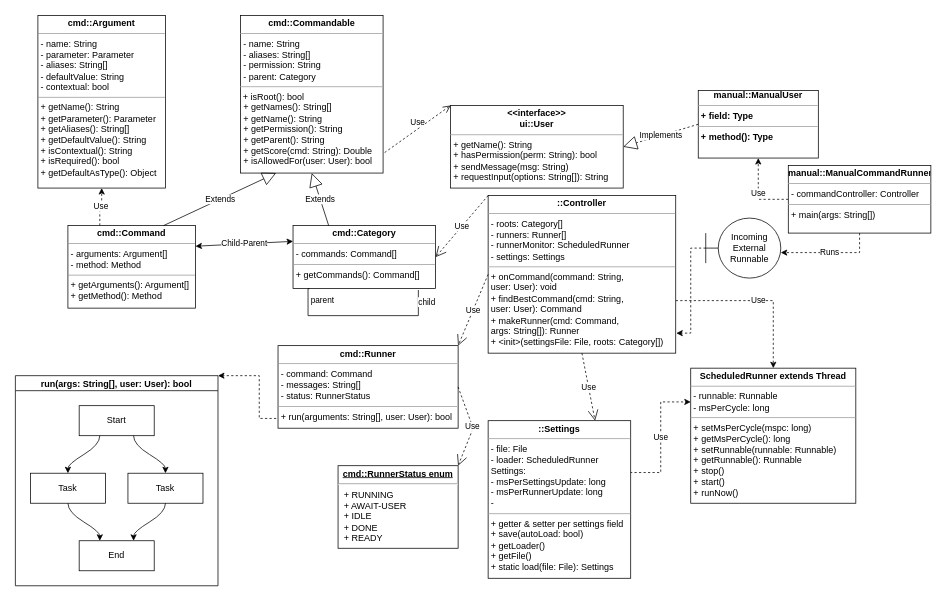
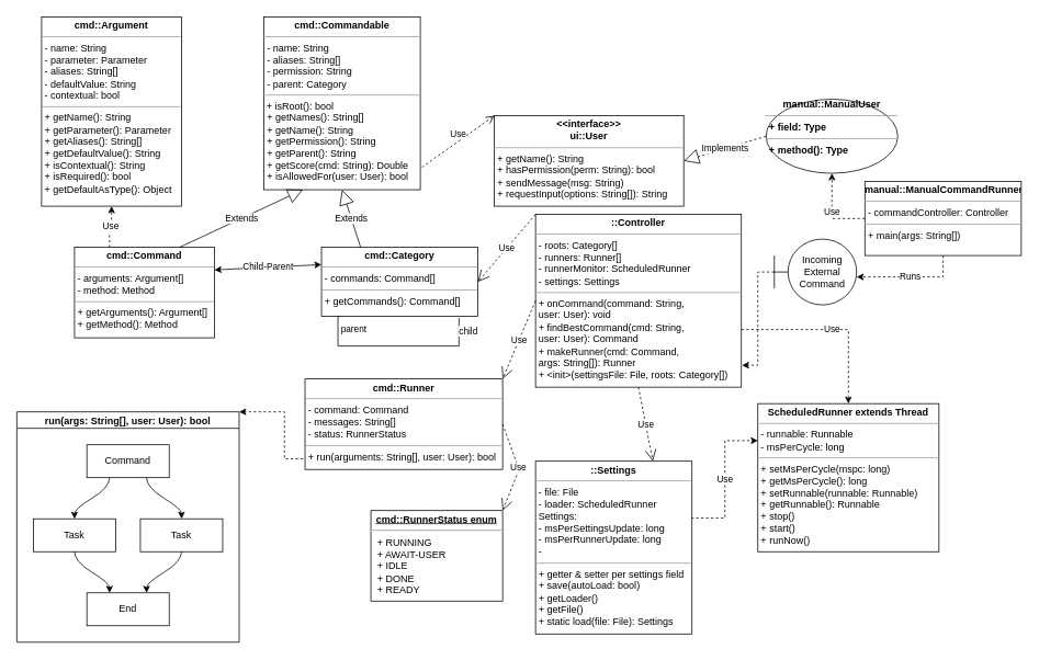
  <mxCell id="0" />
  <mxCell id="1" parent="0" />
  <mxCell id="2" value="&lt;p style=&quot;margin: 0px ; margin-top: 4px ; text-align: center&quot;&gt;&lt;b&gt;cmd::Commandable&lt;/b&gt;&lt;br&gt;&lt;/p&gt;&lt;hr size=&quot;1&quot;&gt;&lt;p style=&quot;margin: 0px ; margin-left: 4px&quot;&gt;- name: String&lt;br&gt;- aliases: String[]&lt;/p&gt;&lt;p style=&quot;margin: 0px ; margin-left: 4px&quot;&gt;- permission: String&lt;/p&gt;&lt;p style=&quot;margin: 0px ; margin-left: 4px&quot;&gt;- parent: Category&lt;br&gt;&lt;/p&gt;&lt;hr size=&quot;1&quot;&gt;&amp;nbsp;+ isRoot(): bool&lt;br&gt;&lt;p style=&quot;margin: 0px ; margin-left: 4px&quot;&gt;+ getNames(): String[]&lt;br&gt;+ getName(): String&lt;/p&gt;&lt;p style=&quot;margin: 0px ; margin-left: 4px&quot;&gt;+ getPermission(): String&lt;/p&gt;&lt;p style=&quot;margin: 0px ; margin-left: 4px&quot;&gt;+ getParent(): String&lt;br&gt;+ getScore(cmd: String): Double&lt;br&gt;&lt;/p&gt;&lt;p style=&quot;margin: 0px ; margin-left: 4px&quot;&gt;+ isAllowedFor(user: User): bool&lt;/p&gt;" style="verticalAlign=top;align=left;overflow=fill;fontSize=12;fontFamily=Helvetica;html=1;" parent="1" vertex="1"><mxGeometry x="320" width="190" height="210" as="geometry" y="20" /></mxCell>
  <mxCell id="3" value="&lt;p style=&quot;margin: 0px ; margin-top: 4px ; text-align: center&quot;&gt;&lt;b&gt;&amp;lt;&amp;lt;interface&amp;gt;&amp;gt;&lt;br&gt;ui::User&lt;/b&gt;&lt;/p&gt;&lt;hr size=&quot;1&quot;&gt;&lt;p style=&quot;margin: 0px ; margin-left: 4px&quot;&gt;+ getName(): String&lt;/p&gt;&lt;p style=&quot;margin: 0px ; margin-left: 4px&quot;&gt;+ hasPermission(perm: String): bool&lt;br&gt;+ sendMessage(msg: String)&lt;br&gt;+ requestInput(options: String[]): String&lt;/p&gt;" style="verticalAlign=top;align=left;overflow=fill;fontSize=12;fontFamily=Helvetica;html=1;" parent="1" vertex="1"><mxGeometry x="600" y="140" width="230" height="110" as="geometry" /></mxCell>
  <mxCell id="4" value="Use" style="edgeStyle=orthogonalEdgeStyle;rounded=0;orthogonalLoop=1;jettySize=auto;html=1;entryX=0.5;entryY=1;entryDx=0;entryDy=0;exitX=0.25;exitY=0;exitDx=0;exitDy=0;dashed=1;" parent="1" source="5" target="6" edge="1"><mxGeometry relative="1" as="geometry"><mxPoint x="70" y="220" as="targetPoint" /></mxGeometry></mxCell>
  <mxCell id="5" value="&lt;p style=&quot;margin: 0px ; margin-top: 4px ; text-align: center&quot;&gt;&lt;b&gt;cmd::Command&lt;/b&gt;&lt;/p&gt;&lt;hr size=&quot;1&quot;&gt;&lt;p style=&quot;margin: 0px ; margin-left: 4px&quot;&gt;- arguments: Argument[]&lt;br&gt;- method: Method&lt;br&gt;&lt;/p&gt;&lt;hr size=&quot;1&quot;&gt;&lt;p style=&quot;margin: 0px ; margin-left: 4px&quot;&gt;+ getArguments(): Argument[]&lt;br&gt;+ getMethod(): Method&lt;/p&gt;" style="verticalAlign=top;align=left;overflow=fill;fontSize=12;fontFamily=Helvetica;html=1;" parent="1" vertex="1"><mxGeometry x="90" y="300" width="170" height="110" as="geometry" /></mxCell>
  <mxCell id="6" value="&lt;p style=&quot;margin: 0px ; margin-top: 4px ; text-align: center&quot;&gt;&lt;b&gt;cmd::Argument&lt;/b&gt;&lt;/p&gt;&lt;hr size=&quot;1&quot;&gt;&lt;p style=&quot;margin: 0px ; margin-left: 4px&quot;&gt;- name: String&lt;/p&gt;&lt;p style=&quot;margin: 0px ; margin-left: 4px&quot;&gt;- parameter: Parameter&lt;br&gt;- aliases: String[]&lt;br&gt;- defaultValue: String&lt;br&gt;- contextual: bool&lt;/p&gt;&lt;hr size=&quot;1&quot;&gt;&lt;p style=&quot;margin: 0px ; margin-left: 4px&quot;&gt;+ getName(): String&lt;br&gt;+ getParameter(): Parameter&lt;br&gt;+ getAliases(): String[]&lt;br&gt;+ getDefaultValue(): String&lt;br&gt;+ isContextual(): String&lt;br&gt;+ isRequired(): bool&lt;br&gt;+ getDefaultAsType(): Object&lt;br&gt;&lt;/p&gt;" style="verticalAlign=top;align=left;overflow=fill;fontSize=12;fontFamily=Helvetica;html=1;" parent="1" vertex="1"><mxGeometry x="50" width="170" height="230" as="geometry" y="20" /></mxCell>
  <mxCell id="7" value="&lt;p style=&quot;margin: 0px ; margin-top: 4px ; text-align: center&quot;&gt;&lt;b&gt;cmd::Category&lt;/b&gt;&lt;/p&gt;&lt;hr size=&quot;1&quot;&gt;&lt;p style=&quot;margin: 0px ; margin-left: 4px&quot;&gt;- commands: Command[]&lt;br&gt;&lt;/p&gt;&lt;hr size=&quot;1&quot;&gt;&lt;p style=&quot;margin: 0px ; margin-left: 4px&quot;&gt;+ getCommands(): Command[]&lt;/p&gt;" style="verticalAlign=top;align=left;overflow=fill;fontSize=12;fontFamily=Helvetica;html=1;" parent="1" vertex="1"><mxGeometry x="390" y="300" width="190" height="84" as="geometry" /></mxCell>
  <mxCell id="8" value="Child-Parent" style="endArrow=classic;startArrow=classic;html=1;rounded=0;exitX=1;exitY=0.25;exitDx=0;exitDy=0;entryX=0;entryY=0.25;entryDx=0;entryDy=0;" parent="1" source="5" target="7" edge="1"><mxGeometry width="50" height="50" relative="1" as="geometry"><mxPoint x="320" y="390" as="sourcePoint" /><mxPoint x="370" y="340" as="targetPoint" /></mxGeometry></mxCell>
  <mxCell id="9" value="Use" style="html=1;verticalAlign=bottom;endArrow=open;dashed=1;endSize=8;rounded=0;entryX=0;entryY=0;entryDx=0;entryDy=0;exitX=1.011;exitY=0.87;exitDx=0;exitDy=0;exitPerimeter=0;" parent="1" source="2" target="3" edge="1"><mxGeometry relative="1" as="geometry"><mxPoint x="610" y="200" as="sourcePoint" /><mxPoint x="530" y="200" as="targetPoint" /></mxGeometry></mxCell>
  <mxCell id="10" style="edgeStyle=orthogonalEdgeStyle;rounded=0;orthogonalLoop=1;jettySize=auto;html=1;entryX=0.75;entryY=0;entryDx=0;entryDy=0;" parent="1" source="7" target="7" edge="1"><mxGeometry relative="1" as="geometry"><Array as="points"><mxPoint x="500" y="380" /><mxPoint x="500" y="380" /></Array></mxGeometry></mxCell>
  <mxCell id="11" value="" style="endArrow=none;html=1;edgeStyle=orthogonalEdgeStyle;rounded=0;entryX=0.879;entryY=1.022;entryDx=0;entryDy=0;entryPerimeter=0;exitX=0.116;exitY=1;exitDx=0;exitDy=0;exitPerimeter=0;" parent="1" source="7" target="7" edge="1"><mxGeometry relative="1" as="geometry"><mxPoint x="410" y="420" as="sourcePoint" /><mxPoint x="580" y="440" as="targetPoint" /><Array as="points"><mxPoint x="410" y="384" /><mxPoint x="410" y="420" /><mxPoint x="557" y="420" /></Array></mxGeometry></mxCell>
  <mxCell id="12" value="parent" style="edgeLabel;resizable=0;html=1;align=left;verticalAlign=bottom;" parent="11" connectable="0" vertex="1"><mxGeometry x="-1" relative="1" as="geometry"><mxPoint y="24" as="offset" /></mxGeometry></mxCell>
  <mxCell id="13" value="child" style="edgeLabel;resizable=0;html=1;align=right;verticalAlign=bottom;" parent="11" connectable="0" vertex="1"><mxGeometry x="1" relative="1" as="geometry"><mxPoint x="23" y="24" as="offset" /></mxGeometry></mxCell>
  <mxCell id="14" value="Extends" style="endArrow=block;endSize=16;endFill=0;html=1;rounded=0;exitX=0.75;exitY=0;exitDx=0;exitDy=0;entryX=0.25;entryY=1;entryDx=0;entryDy=0;" parent="1" source="5" target="2" edge="1"><mxGeometry width="160" relative="1" as="geometry"><mxPoint x="270" y="290" as="sourcePoint" /><mxPoint x="430" y="290" as="targetPoint" /></mxGeometry></mxCell>
  <mxCell id="15" value="Extends" style="endArrow=block;endSize=16;endFill=0;html=1;rounded=0;exitX=0.25;exitY=0;exitDx=0;exitDy=0;entryX=0.5;entryY=1;entryDx=0;entryDy=0;" parent="1" source="7" target="2" edge="1"><mxGeometry width="160" relative="1" as="geometry"><mxPoint x="272.5" y="314" as="sourcePoint" /><mxPoint x="377.5" y="260" as="targetPoint" /></mxGeometry></mxCell>
  <mxCell id="16" value="Use" style="edgeStyle=orthogonalEdgeStyle;rounded=0;orthogonalLoop=1;jettySize=auto;html=1;entryX=0.5;entryY=0;entryDx=0;entryDy=0;dashed=1;" parent="1" source="17" target="38" edge="1"><mxGeometry relative="1" as="geometry"><Array as="points"><mxPoint x="1030" y="400" /></Array></mxGeometry></mxCell>
  <mxCell id="17" value="&lt;p style=&quot;margin: 0px ; margin-top: 4px ; text-align: center&quot;&gt;&lt;b&gt;::Controller&lt;/b&gt;&lt;/p&gt;&lt;hr size=&quot;1&quot;&gt;&lt;p style=&quot;margin: 0px ; margin-left: 4px&quot;&gt;- roots: Category[]&lt;/p&gt;&lt;p style=&quot;margin: 0px ; margin-left: 4px&quot;&gt;- runners: Runner[]&lt;/p&gt;&lt;p style=&quot;margin: 0px ; margin-left: 4px&quot;&gt;- runnerMonitor: ScheduledRunner&lt;br&gt;&lt;/p&gt;&lt;p style=&quot;margin: 0px ; margin-left: 4px&quot;&gt;- settings: Settings&lt;br&gt;&lt;/p&gt;&lt;hr size=&quot;1&quot;&gt;&lt;p style=&quot;margin: 0px ; margin-left: 4px&quot;&gt;+ onCommand(command: String,&lt;br&gt; user: User): void&lt;/p&gt;&lt;p style=&quot;margin: 0px ; margin-left: 4px&quot;&gt;+ findBestCommand(cmd: String,&lt;/p&gt;&lt;p style=&quot;margin: 0px ; margin-left: 4px&quot;&gt;user: User): Command&lt;/p&gt;&lt;p style=&quot;margin: 0px ; margin-left: 4px&quot;&gt;+ makeRunner(cmd: Command,&lt;/p&gt;&lt;p style=&quot;margin: 0px ; margin-left: 4px&quot;&gt;args: String[]): Runner&lt;br&gt;+ &amp;lt;init&amp;gt;(settingsFile: File, roots: Category[])&lt;br&gt;&lt;/p&gt;" style="verticalAlign=top;align=left;overflow=fill;fontSize=12;fontFamily=Helvetica;html=1;" parent="1" vertex="1"><mxGeometry x="650" y="260" width="250" height="210" as="geometry" /></mxCell>
  <mxCell id="18" value="run(args: String[], user: User): bool" style="swimlane;startSize=20;horizontal=1;childLayout=flowLayout;flowOrientation=north;resizable=0;interRankCellSpacing=50;containerType=tree;" parent="1" vertex="1"><mxGeometry x="20" y="500" width="270" height="280" as="geometry" /></mxCell>
- <mxCell id="19" value="Start" style="whiteSpace=wrap;html=1;" parent="18" vertex="1"><mxGeometry x="85" y="40" width="100" height="40" as="geometry" /></mxCell>
+ <mxCell id="19" value="Command" style="whiteSpace=wrap;html=1;" parent="18" vertex="1"><mxGeometry x="85" y="40" width="100" height="40" as="geometry" /></mxCell>
  <mxCell id="20" value="Task" style="whiteSpace=wrap;html=1;" parent="18" vertex="1"><mxGeometry x="20" y="130" width="100" height="40" as="geometry" /></mxCell>
  <mxCell id="21" value="" style="html=1;curved=1;rounded=0;noEdgeStyle=1;orthogonal=1;" parent="18" source="19" target="20" edge="1"><mxGeometry relative="1" as="geometry"><Array as="points"><mxPoint x="112.5" y="92" /><mxPoint x="70" y="118" /></Array></mxGeometry></mxCell>
  <mxCell id="22" value="Task" style="whiteSpace=wrap;html=1;" parent="18" vertex="1"><mxGeometry x="150" y="130" width="100" height="40" as="geometry" /></mxCell>
  <mxCell id="23" value="" style="html=1;curved=1;rounded=0;noEdgeStyle=1;orthogonal=1;" parent="18" source="19" target="22" edge="1"><mxGeometry relative="1" as="geometry"><Array as="points"><mxPoint x="157.5" y="92" /><mxPoint x="200" y="118" /></Array></mxGeometry></mxCell>
  <mxCell id="24" value="End" style="whiteSpace=wrap;html=1;" parent="18" vertex="1"><mxGeometry x="85" y="220" width="100" height="40" as="geometry" /></mxCell>
  <mxCell id="25" value="" style="html=1;curved=1;rounded=0;noEdgeStyle=1;orthogonal=1;" parent="18" source="20" target="24" edge="1"><mxGeometry relative="1" as="geometry"><Array as="points"><mxPoint x="70" y="182" /><mxPoint x="112.5" y="208" /></Array></mxGeometry></mxCell>
  <mxCell id="26" value="" style="html=1;curved=1;rounded=0;noEdgeStyle=1;orthogonal=1;" parent="18" source="22" target="24" edge="1"><mxGeometry relative="1" as="geometry"><Array as="points"><mxPoint x="200" y="182" /><mxPoint x="157.5" y="208" /></Array></mxGeometry></mxCell>
  <mxCell id="27" value="Use" style="edgeStyle=orthogonalEdgeStyle;rounded=0;orthogonalLoop=1;jettySize=auto;html=1;entryX=0;entryY=0.25;entryDx=0;entryDy=0;dashed=1;exitX=0.995;exitY=0.329;exitDx=0;exitDy=0;exitPerimeter=0;" parent="1" source="28" target="38" edge="1"><mxGeometry relative="1" as="geometry" /></mxCell>
  <mxCell id="28" value="&lt;p style=&quot;margin: 0px ; margin-top: 4px ; text-align: center&quot;&gt;&lt;b&gt;::Settings&lt;/b&gt;&lt;/p&gt;&lt;hr size=&quot;1&quot;&gt;&lt;p style=&quot;margin: 0px ; margin-left: 4px&quot;&gt;- file: File&lt;/p&gt;&lt;p style=&quot;margin: 0px ; margin-left: 4px&quot;&gt;- loader: ScheduledRunner&lt;br&gt;Settings:&lt;br&gt;- msPerSettingsUpdate: long&lt;/p&gt;&lt;p style=&quot;margin: 0px ; margin-left: 4px&quot;&gt;- msPerRunnerUpdate: long&lt;/p&gt;&lt;p style=&quot;margin: 0px ; margin-left: 4px&quot;&gt;- &lt;br&gt;&lt;/p&gt;&lt;hr size=&quot;1&quot;&gt;&lt;p style=&quot;margin: 0px ; margin-left: 4px&quot;&gt;+ getter &amp;amp; setter per settings field&lt;br&gt;+ save(autoLoad: bool)&lt;/p&gt;&lt;p style=&quot;margin: 0px ; margin-left: 4px&quot;&gt;+ getLoader()&lt;br&gt;+ getFile()&lt;br&gt;+ static load(file: File): Settings&lt;br&gt;&lt;/p&gt;" style="verticalAlign=top;align=left;overflow=fill;fontSize=12;fontFamily=Helvetica;html=1;" parent="1" vertex="1"><mxGeometry x="650" y="560" width="190" height="210" as="geometry" /></mxCell>
  <mxCell id="29" value="Use" style="endArrow=open;endSize=12;dashed=1;html=1;rounded=0;entryX=0.75;entryY=0;entryDx=0;entryDy=0;exitX=0.5;exitY=1;exitDx=0;exitDy=0;" parent="1" source="17" target="28" edge="1"><mxGeometry width="160" relative="1" as="geometry"><mxPoint x="660" y="570" as="sourcePoint" /><mxPoint x="660" y="730" as="targetPoint" /></mxGeometry></mxCell>
  <mxCell id="30" value="Use" style="endArrow=open;endSize=12;dashed=1;html=1;rounded=0;exitX=0;exitY=0;exitDx=0;exitDy=0;entryX=1;entryY=0.5;entryDx=0;entryDy=0;" parent="1" source="17" target="7" edge="1"><mxGeometry width="160" relative="1" as="geometry"><mxPoint x="650" y="460" as="sourcePoint" /><mxPoint x="810" y="460" as="targetPoint" /></mxGeometry></mxCell>
  <mxCell id="31" style="edgeStyle=orthogonalEdgeStyle;rounded=0;orthogonalLoop=1;jettySize=auto;html=1;dashed=1;exitX=-0.01;exitY=0.882;exitDx=0;exitDy=0;exitPerimeter=0;entryX=1;entryY=0;entryDx=0;entryDy=0;" parent="1" source="32" target="18" edge="1"><mxGeometry relative="1" as="geometry"><Array as="points"><mxPoint x="345" y="557" /><mxPoint x="345" y="500" /></Array></mxGeometry></mxCell>
  <mxCell id="32" value="&lt;p style=&quot;margin: 0px ; margin-top: 4px ; text-align: center&quot;&gt;&lt;b&gt;cmd::Runner&lt;/b&gt;&lt;/p&gt;&lt;hr size=&quot;1&quot;&gt;&lt;p style=&quot;margin: 0px ; margin-left: 4px&quot;&gt;- command: Command&lt;/p&gt;&lt;p style=&quot;margin: 0px ; margin-left: 4px&quot;&gt;- messages: String[]&lt;/p&gt;&lt;p style=&quot;margin: 0px ; margin-left: 4px&quot;&gt;- status: RunnerStatus&lt;br&gt;&lt;/p&gt;&lt;hr size=&quot;1&quot;&gt;&lt;p style=&quot;margin: 0px ; margin-left: 4px&quot;&gt;+ run(arguments: String[], user: User): bool&lt;br&gt;&lt;/p&gt;" style="verticalAlign=top;align=left;overflow=fill;fontSize=12;fontFamily=Helvetica;html=1;" parent="1" vertex="1"><mxGeometry x="370" y="460" width="240" height="110" as="geometry" /></mxCell>
  <mxCell id="33" value="Use" style="endArrow=open;endSize=12;dashed=1;html=1;rounded=0;exitX=0;exitY=0.5;exitDx=0;exitDy=0;entryX=1;entryY=0;entryDx=0;entryDy=0;" parent="1" source="17" target="32" edge="1"><mxGeometry width="160" relative="1" as="geometry"><mxPoint x="670" y="480" as="sourcePoint" /><mxPoint x="590" y="359" as="targetPoint" /></mxGeometry></mxCell>
  <mxCell id="34" value="&lt;p style=&quot;margin: 0px ; margin-top: 4px ; text-align: center ; text-decoration: underline&quot;&gt;&lt;b&gt;cmd::RunnerStatus enum&lt;/b&gt;&lt;br&gt;&lt;/p&gt;&lt;hr&gt;&lt;p style=&quot;margin: 0px ; margin-left: 8px&quot;&gt;+ RUNNING&lt;br&gt;+ AWAIT-USER&lt;/p&gt;&lt;p style=&quot;margin: 0px ; margin-left: 8px&quot;&gt;+ IDLE&lt;/p&gt;&lt;p style=&quot;margin: 0px ; margin-left: 8px&quot;&gt;+ DONE&lt;/p&gt;&lt;p style=&quot;margin: 0px ; margin-left: 8px&quot;&gt;+ READY&lt;br&gt;&lt;/p&gt;" style="verticalAlign=top;align=left;overflow=fill;fontSize=12;fontFamily=Helvetica;html=1;" parent="1" vertex="1"><mxGeometry x="450" y="620" width="160" height="110" as="geometry" /></mxCell>
  <mxCell id="35" value="Use" style="endArrow=open;endSize=12;dashed=1;html=1;rounded=0;entryX=1;entryY=0;entryDx=0;entryDy=0;exitX=1;exitY=0.5;exitDx=0;exitDy=0;" parent="1" source="32" target="34" edge="1"><mxGeometry width="160" relative="1" as="geometry"><mxPoint x="630" y="560" as="sourcePoint" /><mxPoint x="620" y="470" as="targetPoint" /><Array as="points"><mxPoint x="630" y="570" /></Array></mxGeometry></mxCell>
  <mxCell id="36" style="edgeStyle=orthogonalEdgeStyle;rounded=0;orthogonalLoop=1;jettySize=auto;html=1;dashed=1;entryX=1.003;entryY=0.873;entryDx=0;entryDy=0;entryPerimeter=0;" parent="1" source="37" target="17" edge="1"><mxGeometry relative="1" as="geometry" /></mxCell>
- <mxCell id="37" value="Incoming External Runnable" style="shape=umlBoundary;whiteSpace=wrap;html=1;" parent="1" vertex="1"><mxGeometry x="940" y="290" width="100" height="80" as="geometry" /></mxCell>
+ <mxCell id="37" value="Incoming External Command" style="shape=umlBoundary;whiteSpace=wrap;html=1;" parent="1" vertex="1"><mxGeometry x="940" y="290" width="100" height="80" as="geometry" /></mxCell>
  <mxCell id="38" value="&lt;p style=&quot;margin: 0px ; margin-top: 4px ; text-align: center&quot;&gt;&lt;b&gt;ScheduledRunner extends Thread&lt;br&gt;&lt;/b&gt;&lt;/p&gt;&lt;hr size=&quot;1&quot;&gt;&lt;p style=&quot;margin: 0px ; margin-left: 4px&quot;&gt;- runnable: Runnable&lt;/p&gt;&lt;p style=&quot;margin: 0px ; margin-left: 4px&quot;&gt;- msPerCycle: long&lt;br&gt;&lt;/p&gt;&lt;hr size=&quot;1&quot;&gt;&lt;p style=&quot;margin: 0px ; margin-left: 4px&quot;&gt;+ setMsPerCycle(mspc: long)&lt;br&gt;+ getMsPerCycle(): long&lt;br&gt;+ setRunnable(runnable: Runnable)&lt;/p&gt;&lt;p style=&quot;margin: 0px ; margin-left: 4px&quot;&gt;+ getRunnable(): Runnable&lt;/p&gt;&lt;p style=&quot;margin: 0px ; margin-left: 4px&quot;&gt;+ stop()&lt;/p&gt;&lt;p style=&quot;margin: 0px ; margin-left: 4px&quot;&gt;+ start()&lt;br&gt;+ runNow()&lt;br&gt;&lt;/p&gt;" style="verticalAlign=top;align=left;overflow=fill;fontSize=12;fontFamily=Helvetica;html=1;" parent="1" vertex="1"><mxGeometry x="920" y="490" width="220" height="180" as="geometry" /></mxCell>
  <mxCell id="39" value="Runs" style="edgeStyle=orthogonalEdgeStyle;rounded=0;orthogonalLoop=1;jettySize=auto;html=1;dashed=1;entryX=1;entryY=0.575;entryDx=0;entryDy=0;entryPerimeter=0;exitX=0.5;exitY=1;exitDx=0;exitDy=0;" parent="1" source="41" target="37" edge="1"><mxGeometry relative="1" as="geometry"><mxPoint x="1030" y="330" as="targetPoint" /></mxGeometry></mxCell>
  <mxCell id="40" value="Use" style="edgeStyle=orthogonalEdgeStyle;rounded=0;orthogonalLoop=1;jettySize=auto;html=1;entryX=0.5;entryY=1;entryDx=0;entryDy=0;dashed=1;exitX=0;exitY=0.5;exitDx=0;exitDy=0;" parent="1" source="41" target="42" edge="1"><mxGeometry relative="1" as="geometry" /></mxCell>
  <mxCell id="41" value="&lt;p style=&quot;margin: 0px ; margin-top: 4px ; text-align: center&quot;&gt;&lt;b&gt;manual::ManualCommandRunner&lt;/b&gt;&lt;/p&gt;&lt;hr size=&quot;1&quot;&gt;&lt;p style=&quot;margin: 0px ; margin-left: 4px&quot;&gt;- commandController: Controller&lt;/p&gt;&lt;hr size=&quot;1&quot;&gt;&lt;p style=&quot;margin: 0px ; margin-left: 4px&quot;&gt;+ main(args: String[])&lt;br&gt;&lt;/p&gt;" style="verticalAlign=top;align=left;overflow=fill;fontSize=12;fontFamily=Helvetica;html=1;" parent="1" vertex="1"><mxGeometry x="1050" y="220" width="190" height="90" as="geometry" /></mxCell>
- <mxCell id="42" value="&lt;div align=&quot;center&quot;&gt;&lt;b&gt;manual::ManualUser&lt;/b&gt;&lt;br&gt;&lt;/div&gt;&lt;hr size=&quot;1&quot;&gt;&lt;p style=&quot;margin: 0px ; margin-left: 4px&quot;&gt;&lt;b&gt;+ field: Type&lt;/b&gt;&lt;/p&gt;&lt;hr size=&quot;1&quot;&gt;&lt;p style=&quot;margin: 0px ; margin-left: 4px&quot;&gt;&lt;b&gt;+ method(): Type&lt;/b&gt;&lt;/p&gt;" style="verticalAlign=top;align=left;overflow=fill;fontSize=12;fontFamily=Helvetica;html=1;" parent="1" vertex="1"><mxGeometry x="930" y="120" width="160" height="90" as="geometry" /></mxCell>
+ <mxCell id="42" value="&lt;div align=&quot;center&quot;&gt;&lt;b&gt;manual::ManualUser&lt;/b&gt;&lt;br&gt;&lt;/div&gt;&lt;hr size=&quot;1&quot;&gt;&lt;p style=&quot;margin: 0px ; margin-left: 4px&quot;&gt;&lt;b&gt;+ field: Type&lt;/b&gt;&lt;/p&gt;&lt;hr size=&quot;1&quot;&gt;&lt;p style=&quot;margin: 0px ; margin-left: 4px&quot;&gt;&lt;b&gt;+ method(): Type&lt;/b&gt;&lt;/p&gt;" style="ellipse;verticalAlign=top;align=left;overflow=fill;fontSize=12;fontFamily=Helvetica;html=1;" parent="1" vertex="1"><mxGeometry x="930" y="120" width="160" height="90" as="geometry" /></mxCell>
  <mxCell id="43" value="Implements" style="endArrow=block;endSize=16;endFill=0;html=1;rounded=0;dashed=1;exitX=0;exitY=0.5;exitDx=0;exitDy=0;entryX=1;entryY=0.5;entryDx=0;entryDy=0;" parent="1" source="42" target="3" edge="1"><mxGeometry width="160" relative="1" as="geometry"><mxPoint x="750" y="100" as="sourcePoint" /><mxPoint x="910" y="100" as="targetPoint" /></mxGeometry></mxCell>
